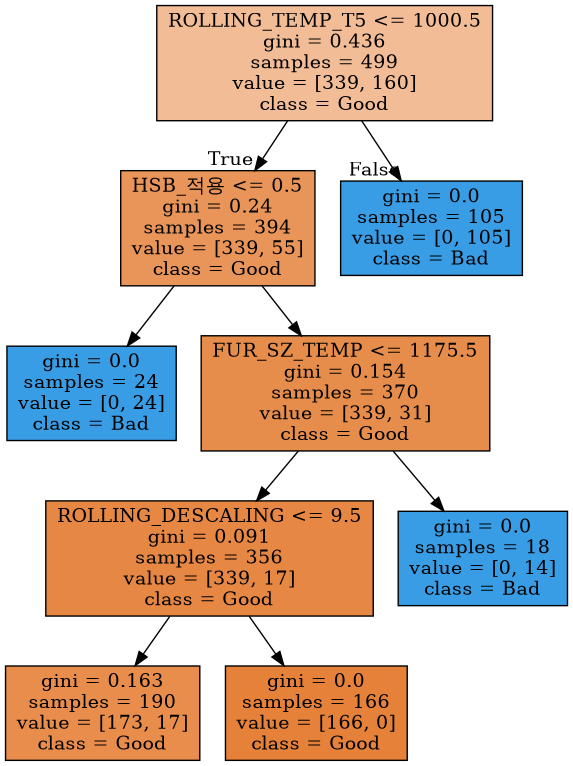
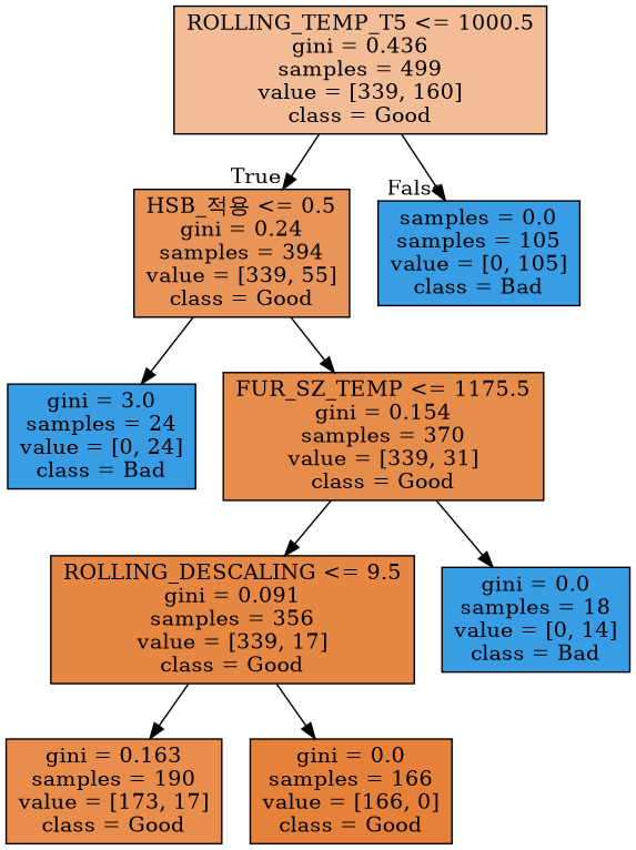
  digraph {
    node [color=black fillcolor="#399de5" shape=box style=filled]
    n1 [fillcolor="#f1bc96" label="ROLLING_TEMP_T5 <= 1000.5\ngini = 0.436\nsamples = 499\nvalue = [339, 160]\nclass = Good"]
    n2 [fillcolor="#e99559" label="HSB_적용 <= 0.5\ngini = 0.24\nsamples = 394\nvalue = [339, 55]\nclass = Good"]
-   n3 [label="gini = 0.0\nsamples = 105\nvalue = [0, 105]\nclass = Bad"]
-   n4 [label="gini = 0.0\nsamples = 24\nvalue = [0, 24]\nclass = Bad"]
+   n3 [label="samples = 0.0\nsamples = 105\nvalue = [0, 105]\nclass = Bad"]
+   n4 [label="gini = 3.0\nsamples = 24\nvalue = [0, 24]\nclass = Bad"]
    n5 [fillcolor="#e78d4b" label="FUR_SZ_TEMP <= 1175.5\ngini = 0.154\nsamples = 370\nvalue = [339, 31]\nclass = Good"]
    n6 [fillcolor="#e68743" label="ROLLING_DESCALING <= 9.5\ngini = 0.091\nsamples = 356\nvalue = [339, 17]\nclass = Good"]
    n7 [label="gini = 0.0\nsamples = 18\nvalue = [0, 14]\nclass = Bad"]
    n8 [fillcolor="#e88d4c" label="gini = 0.163\nsamples = 190\nvalue = [173, 17]\nclass = Good"]
    n9 [fillcolor="#e58139" label="gini = 0.0\nsamples = 166\nvalue = [166, 0]\nclass = Good"]
    n1 -> n2 [headlabel=True labelangle=45 labeldistance=2.5]
    n1 -> n3 [headlabel=False labelangle=-45 labeldistance=2.5]
    n2 -> n4
    n2 -> n5
    n5 -> n6
    n5 -> n7
    n6 -> n8
    n6 -> n9
  }
